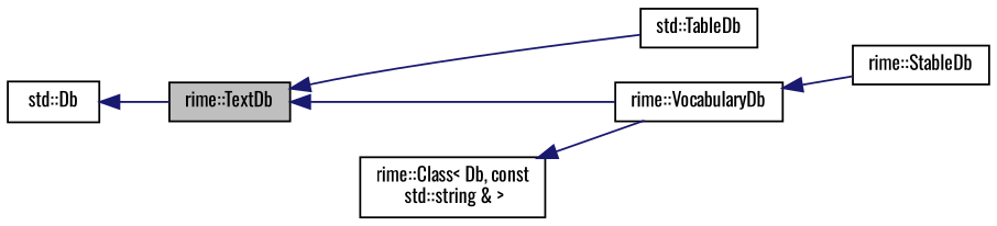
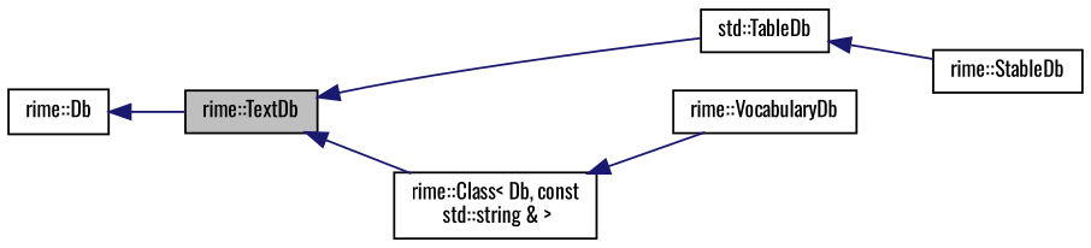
  digraph {
    fontname=Oswald
    rankdir=LR
    node [color=black fillcolor=white fontname=Oswald fontsize=10 shape=record style=filled]
    edge [color=midnightblue dir=back fontname=Oswald fontsize=10 labelfontname=Helvetica labelfontsize=10 style=solid]
    n1 [fillcolor=grey75 fontcolor=black height=0.2 label="rime::TextDb" width=0.4]
    n2 [height=0.2 label="std::TableDb" width=0.4]
    n3 [height=0.2 label="rime::VocabularyDb" width=0.4]
    n4 [height=0.2 label="rime::StableDb" width=0.4]
-   n5 [height=0.2 label="std::Db" width=0.4]
+   n5 [height=0.2 label="rime::Db" width=0.4]
    n6 [height=0.2 label="rime::Class\< Db, const\l std::string & \>" width=0.4]
    n1 -> n2
-   n1 -> n3
-   n3 -> n4
+   n1 -> n6
+   n2 -> n4
    n5 -> n1
    n6 -> n3
  }
